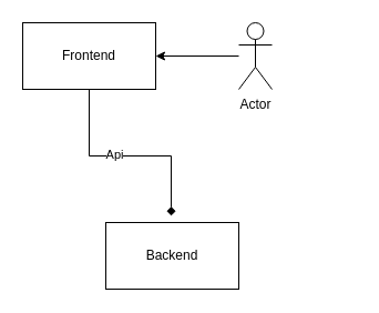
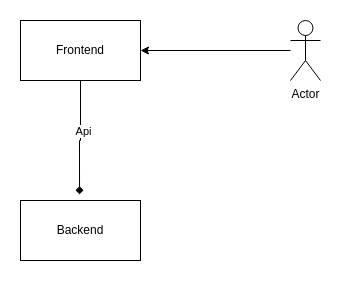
  <mxCell id="0" />
  <mxCell id="1" parent="0" />
  <mxCell id="2" value="Frontend" style="rounded=0;whiteSpace=wrap;html=1;" vertex="1" parent="1"><mxGeometry x="20" y="20" width="120" height="60" as="geometry" /></mxCell>
- <mxCell id="3" value="Backend" style="rounded=0;whiteSpace=wrap;html=1;" vertex="1" parent="1"><mxGeometry x="95" y="200" width="120" height="60" as="geometry" /></mxCell>
+ <mxCell id="3" value="Backend" style="rounded=0;whiteSpace=wrap;html=1;" vertex="1" parent="1"><mxGeometry x="20" y="200" width="120" height="60" as="geometry" /></mxCell>
  <mxCell id="4" style="edgeStyle=orthogonalEdgeStyle;rounded=0;orthogonalLoop=1;jettySize=auto;html=1;entryX=1;entryY=0.5;entryDx=0;entryDy=0;" edge="1" parent="1" source="5" target="2"><mxGeometry relative="1" as="geometry" /></mxCell>
- <mxCell id="5" value="Actor" style="shape=umlActor;verticalLabelPosition=bottom;verticalAlign=top;html=1;outlineConnect=0;" vertex="1" parent="1"><mxGeometry x="215" y="20" width="30" height="60" as="geometry" /></mxCell>
+ <mxCell id="5" value="Actor" style="shape=umlActor;verticalLabelPosition=bottom;verticalAlign=top;html=1;outlineConnect=0;" vertex="1" parent="1"><mxGeometry x="290" y="20" width="30" height="60" as="geometry" /></mxCell>
  <mxCell id="6" style="edgeStyle=orthogonalEdgeStyle;rounded=0;orthogonalLoop=1;jettySize=auto;html=1;entryX=0.492;entryY=-0.1;entryDx=0;entryDy=0;entryPerimeter=0;endArrow=diamond;" edge="1" parent="1" source="2" target="3"><mxGeometry relative="1" as="geometry" /></mxCell>
  <mxCell id="7" value="Api" style="edgeLabel;html=1;align=center;verticalAlign=middle;resizable=0;points=[];" vertex="1" connectable="0" parent="6"><mxGeometry x="-0.13" y="2" relative="1" as="geometry"><mxPoint as="offset" /></mxGeometry></mxCell>
